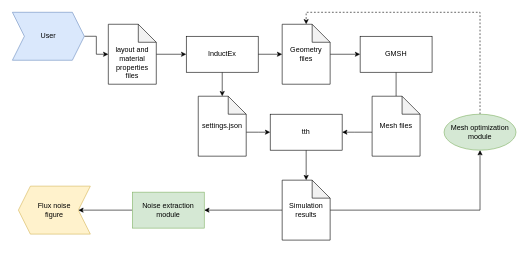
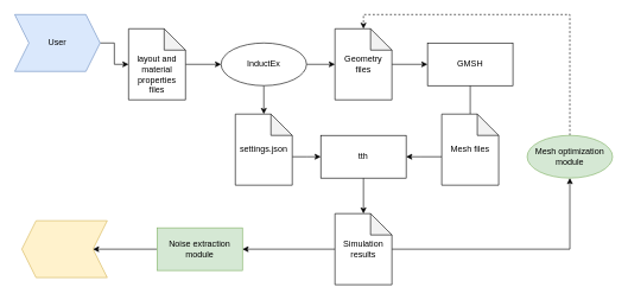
  <mxCell id="0" />
  <mxCell id="1" parent="0" />
  <mxCell id="2" value="" style="edgeStyle=orthogonalEdgeStyle;rounded=0;orthogonalLoop=1;jettySize=auto;html=1;endArrow=none;" parent="1" source="3" target="22" edge="1"><mxGeometry relative="1" as="geometry"><Array as="points"><mxPoint x="660" y="240" /><mxPoint x="660" y="240" /></Array></mxGeometry></mxCell>
  <mxCell id="3" value="GMSH" style="rounded=0;whiteSpace=wrap;html=1;" parent="1" vertex="1"><mxGeometry x="600" y="60" width="120" height="60" as="geometry" /></mxCell>
  <mxCell id="4" value="" style="edgeStyle=orthogonalEdgeStyle;rounded=0;orthogonalLoop=1;jettySize=auto;html=1;" parent="1" source="6" target="18" edge="1"><mxGeometry relative="1" as="geometry" /></mxCell>
  <mxCell id="5" value="" style="edgeStyle=orthogonalEdgeStyle;rounded=0;orthogonalLoop=1;jettySize=auto;html=1;" parent="1" source="6" target="20" edge="1"><mxGeometry relative="1" as="geometry" /></mxCell>
- <mxCell id="6" value="InductEx" style="whiteSpace=wrap;html=1;" parent="1" vertex="1"><mxGeometry x="310" y="60" width="120" height="60" as="geometry" /></mxCell>
+ <mxCell id="6" value="InductEx" style="ellipse;whiteSpace=wrap;html=1;" parent="1" vertex="1"><mxGeometry x="310" y="60" width="120" height="60" as="geometry" /></mxCell>
  <mxCell id="7" value="" style="edgeStyle=orthogonalEdgeStyle;rounded=0;orthogonalLoop=1;jettySize=auto;html=1;" parent="1" source="8" target="25" edge="1"><mxGeometry relative="1" as="geometry" /></mxCell>
  <mxCell id="8" value="tth" style="rounded=0;whiteSpace=wrap;html=1;" parent="1" vertex="1"><mxGeometry x="450" y="190" width="120" height="60" as="geometry" /></mxCell>
  <mxCell id="9" style="edgeStyle=orthogonalEdgeStyle;rounded=0;orthogonalLoop=1;jettySize=auto;html=1;exitX=0;exitY=0.5;exitDx=0;exitDy=0;entryX=0;entryY=0.5;entryDx=0;entryDy=0;" parent="1" source="10" target="26" edge="1"><mxGeometry relative="1" as="geometry" /></mxCell>
  <mxCell id="10" value="Noise extraction module" style="rounded=0;whiteSpace=wrap;html=1;fillColor=#d5e8d4;strokeColor=#82b366;" parent="1" vertex="1"><mxGeometry x="220" y="320" width="120" height="60" as="geometry" /></mxCell>
  <mxCell id="11" style="edgeStyle=orthogonalEdgeStyle;rounded=0;orthogonalLoop=1;jettySize=auto;html=1;entryX=0.5;entryY=0;entryDx=0;entryDy=0;entryPerimeter=0;dashed=1;" parent="1" source="12" target="18" edge="1"><mxGeometry relative="1" as="geometry"><mxPoint x="820" y="110" as="targetPoint" /><Array as="points"><mxPoint x="800" y="20" /><mxPoint x="510" y="20" /></Array></mxGeometry></mxCell>
  <mxCell id="12" value="Mesh optimization module" style="ellipse;whiteSpace=wrap;html=1;fillColor=#d5e8d4;strokeColor=#82b366;" parent="1" vertex="1"><mxGeometry x="740" y="190" width="120" height="60" as="geometry" /></mxCell>
  <mxCell id="13" style="edgeStyle=orthogonalEdgeStyle;rounded=0;orthogonalLoop=1;jettySize=auto;html=1;exitX=1;exitY=0.5;exitDx=0;exitDy=0;entryX=0;entryY=0.5;entryDx=0;entryDy=0;entryPerimeter=0;" parent="1" source="14" target="16" edge="1"><mxGeometry relative="1" as="geometry" /></mxCell>
  <mxCell id="14" value="User" style="shape=step;perimeter=stepPerimeter;whiteSpace=wrap;html=1;fixedSize=1;fillColor=#dae8fc;strokeColor=#6c8ebf;" parent="1" vertex="1"><mxGeometry x="20" y="20" width="120" height="80" as="geometry" /></mxCell>
  <mxCell id="15" value="" style="edgeStyle=orthogonalEdgeStyle;rounded=0;orthogonalLoop=1;jettySize=auto;html=1;" parent="1" source="16" target="6" edge="1"><mxGeometry relative="1" as="geometry" /></mxCell>
  <mxCell id="16" value="&lt;div&gt;&lt;br&gt;&lt;/div&gt;&lt;div&gt;&lt;br&gt;&lt;/div&gt;&lt;div&gt;layout and material properties files&lt;/div&gt;" style="shape=note;whiteSpace=wrap;html=1;backgroundOutline=1;darkOpacity=0.05;" parent="1" vertex="1"><mxGeometry x="180" y="40" width="80" height="100" as="geometry" /></mxCell>
  <mxCell id="17" value="" style="edgeStyle=orthogonalEdgeStyle;rounded=0;orthogonalLoop=1;jettySize=auto;html=1;" parent="1" source="18" target="3" edge="1"><mxGeometry relative="1" as="geometry" /></mxCell>
  <mxCell id="18" value="&lt;div&gt;Geometry &lt;br&gt;&lt;/div&gt;&lt;div&gt;files&lt;br&gt;&lt;/div&gt;" style="shape=note;whiteSpace=wrap;html=1;backgroundOutline=1;darkOpacity=0.05;" parent="1" vertex="1"><mxGeometry x="470" y="40" width="80" height="100" as="geometry" /></mxCell>
  <mxCell id="19" value="" style="edgeStyle=orthogonalEdgeStyle;rounded=0;orthogonalLoop=1;jettySize=auto;html=1;" parent="1" source="20" target="8" edge="1"><mxGeometry relative="1" as="geometry"><Array as="points"><mxPoint x="430" y="220" /><mxPoint x="430" y="220" /></Array></mxGeometry></mxCell>
  <mxCell id="20" value="settings.json" style="shape=note;whiteSpace=wrap;html=1;backgroundOutline=1;darkOpacity=0.05;" parent="1" vertex="1"><mxGeometry x="330" y="160" width="80" height="100" as="geometry" /></mxCell>
  <mxCell id="21" value="" style="edgeStyle=orthogonalEdgeStyle;rounded=0;orthogonalLoop=1;jettySize=auto;html=1;" parent="1" source="22" target="8" edge="1"><mxGeometry relative="1" as="geometry"><Array as="points"><mxPoint x="590" y="220" /><mxPoint x="590" y="220" /></Array></mxGeometry></mxCell>
  <mxCell id="22" value="Mesh files" style="shape=note;whiteSpace=wrap;html=1;backgroundOutline=1;darkOpacity=0.05;" parent="1" vertex="1"><mxGeometry x="620" y="160" width="80" height="100" as="geometry" /></mxCell>
  <mxCell id="23" style="edgeStyle=orthogonalEdgeStyle;rounded=0;orthogonalLoop=1;jettySize=auto;html=1;entryX=0.5;entryY=1;entryDx=0;entryDy=0;" parent="1" source="25" target="12" edge="1"><mxGeometry relative="1" as="geometry" /></mxCell>
  <mxCell id="24" style="edgeStyle=orthogonalEdgeStyle;rounded=0;orthogonalLoop=1;jettySize=auto;html=1;" parent="1" source="25" target="10" edge="1"><mxGeometry relative="1" as="geometry" /></mxCell>
  <mxCell id="25" value="Simulation results" style="shape=note;whiteSpace=wrap;html=1;backgroundOutline=1;darkOpacity=0.05;" parent="1" vertex="1"><mxGeometry x="470" y="300" width="80" height="100" as="geometry" /></mxCell>
  <mxCell id="26" value="" style="shape=step;perimeter=stepPerimeter;whiteSpace=wrap;html=1;fixedSize=1;rotation=-180;fillColor=#fff2cc;strokeColor=#d6b656;" parent="1" vertex="1"><mxGeometry x="30" y="310" width="120" height="80" as="geometry" /></mxCell>
- <mxCell id="27" value="&lt;div&gt;Flux noise &lt;br&gt;&lt;/div&gt;&lt;div&gt;figure&lt;br&gt;&lt;/div&gt;" style="text;html=1;strokeColor=none;fillColor=none;align=center;verticalAlign=middle;whiteSpace=wrap;rounded=0;" parent="1" vertex="1"><mxGeometry x="60" y="335" width="60" height="30" as="geometry" /></mxCell>
